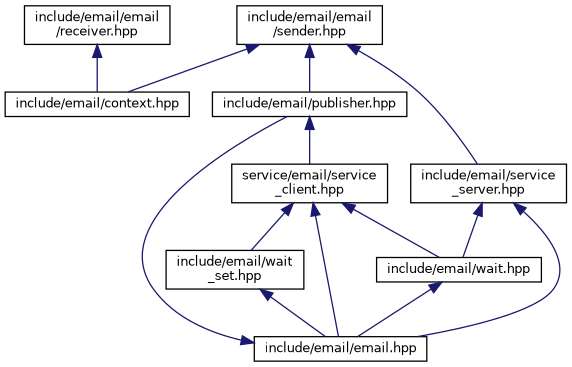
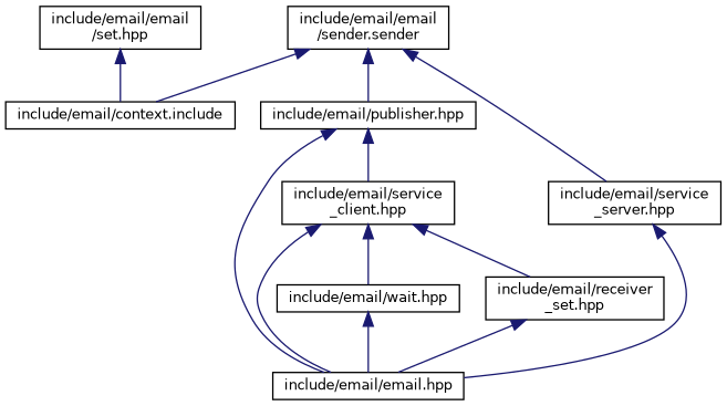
  digraph {
    node [color=black fillcolor=white fontname=Helvetica fontsize=10 shape=record style=filled]
    edge [color=midnightblue dir=back fontname=Helvetica fontsize=10 labelfontname=Helvetica labelfontsize=10 style=solid]
-   n1 [height=0.2 label="include/email/email\l/receiver.hpp" width=0.4]
-   n2 [height=0.2 label="include/email/context.hpp" width=0.4]
-   n3 [height=0.2 label="include/email/email\l/sender.hpp" width=0.4]
+   n1 [height=0.2 label="include/email/email\l/set.hpp" width=0.4]
+   n2 [height=0.2 label="include/email/context.include" width=0.4]
+   n3 [height=0.2 label="include/email/email\l/sender.sender" width=0.4]
    n4 [height=0.2 label="include/email/publisher.hpp" width=0.4]
    n5 [height=0.2 label="include/email/service\l_server.hpp" width=0.4]
    n6 [height=0.2 label="include/email/email.hpp" width=0.4]
-   n7 [height=0.2 label="service/email/service\l_client.hpp" width=0.4]
+   n7 [height=0.2 label="include/email/service\l_client.hpp" width=0.4]
    n8 [height=0.2 label="include/email/wait.hpp" width=0.4]
-   n9 [height=0.2 label="include/email/wait\l_set.hpp" width=0.4]
+   n9 [height=0.2 label="include/email/receiver\l_set.hpp" width=0.4]
    n1 -> n2
    n3 -> n2
    n3 -> n4
    n3 -> n5
-   n6 -> n4
+   n4 -> n6
    n4 -> n7
    n5 -> n6
-   n5 -> n8
    n7 -> n6
    n7 -> n8
    n7 -> n9
    n8 -> n6
    n9 -> n6
  }
